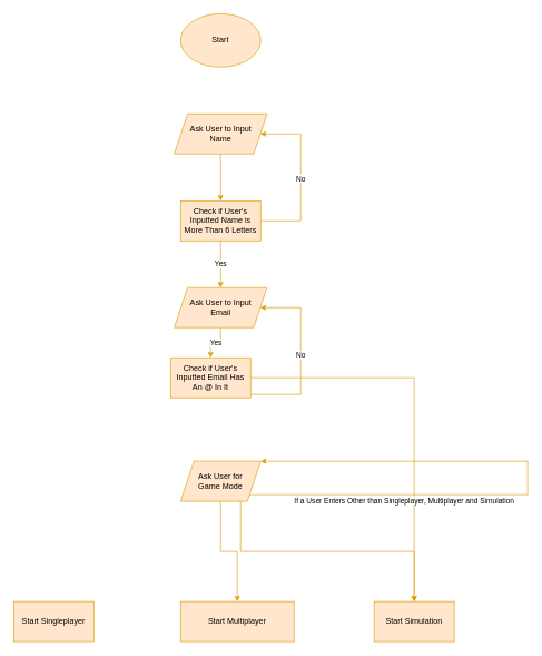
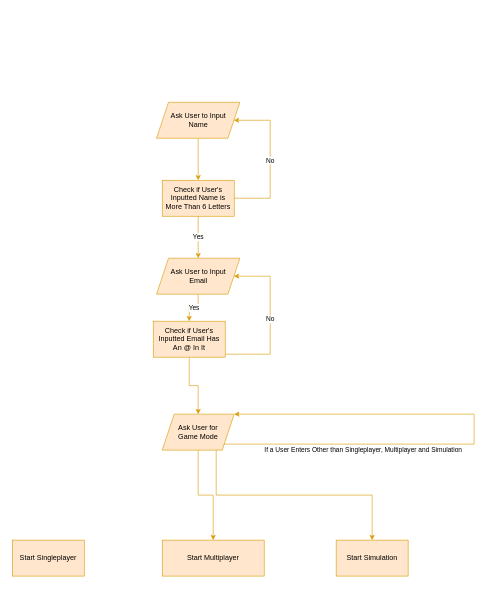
  <mxCell id="0" />
  <mxCell id="1" parent="0" />
- <mxCell id="2" value="&lt;div&gt;Start&lt;/div&gt;" style="ellipse;whiteSpace=wrap;html=1;fillColor=#ffe6cc;strokeColor=#d79b00;" parent="1" vertex="1"><mxGeometry x="270" y="20" width="120" height="80" as="geometry" /></mxCell>
  <mxCell id="3" style="edgeStyle=orthogonalEdgeStyle;rounded=0;orthogonalLoop=1;jettySize=auto;html=1;fontColor=#000000;fillColor=#ffe6cc;strokeColor=#d79b00;" parent="1" source="4" target="7" edge="1"><mxGeometry relative="1" as="geometry" /></mxCell>
  <mxCell id="4" value="&lt;div&gt;Ask User to Input&lt;/div&gt;&lt;div&gt;Name&lt;br&gt;&lt;/div&gt;" style="shape=parallelogram;perimeter=parallelogramPerimeter;whiteSpace=wrap;html=1;fixedSize=1;fillColor=#ffe6cc;strokeColor=#d79b00;" parent="1" vertex="1"><mxGeometry x="260.5" y="170" width="139" height="60" as="geometry" /></mxCell>
  <mxCell id="5" value="No" style="edgeStyle=orthogonalEdgeStyle;rounded=0;orthogonalLoop=1;jettySize=auto;html=1;fontColor=#000000;entryX=1;entryY=0.5;entryDx=0;entryDy=0;fillColor=#ffe6cc;strokeColor=#d79b00;" parent="1" source="7" target="4" edge="1"><mxGeometry x="-0.02" relative="1" as="geometry"><mxPoint x="590" y="80" as="targetPoint" /><Array as="points"><mxPoint x="450" y="330" /><mxPoint x="450" y="200" /></Array><mxPoint as="offset" /></mxGeometry></mxCell>
  <mxCell id="6" value="Yes" style="edgeStyle=orthogonalEdgeStyle;rounded=0;orthogonalLoop=1;jettySize=auto;html=1;fontColor=#000000;fillColor=#ffe6cc;strokeColor=#d79b00;" parent="1" source="7" target="9" edge="1"><mxGeometry relative="1" as="geometry" /></mxCell>
  <mxCell id="7" value="Check if User's Inputted Name is More Than 6 Letters " style="rounded=0;whiteSpace=wrap;html=1;fillColor=#ffe6cc;strokeColor=#d79b00;" parent="1" vertex="1"><mxGeometry x="270" y="300" width="120" height="60" as="geometry" /></mxCell>
  <mxCell id="8" value="Yes" style="edgeStyle=orthogonalEdgeStyle;rounded=0;orthogonalLoop=1;jettySize=auto;html=1;fontColor=#000000;fillColor=#ffe6cc;strokeColor=#d79b00;" parent="1" source="9" target="12" edge="1"><mxGeometry relative="1" as="geometry" /></mxCell>
  <mxCell id="9" value="&lt;div&gt;Ask User to Input&lt;/div&gt;&lt;div&gt;Email&lt;br&gt;&lt;/div&gt;" style="shape=parallelogram;perimeter=parallelogramPerimeter;whiteSpace=wrap;html=1;fixedSize=1;fillColor=#ffe6cc;strokeColor=#d79b00;" parent="1" vertex="1"><mxGeometry x="260.5" y="430" width="139" height="60" as="geometry" /></mxCell>
  <mxCell id="10" value="No" style="edgeStyle=orthogonalEdgeStyle;rounded=0;orthogonalLoop=1;jettySize=auto;html=1;fontColor=#000000;entryX=1;entryY=0.5;entryDx=0;entryDy=0;fillColor=#ffe6cc;strokeColor=#d79b00;" parent="1" source="12" target="9" edge="1"><mxGeometry relative="1" as="geometry"><mxPoint x="600" y="450" as="targetPoint" /><Array as="points"><mxPoint x="450" y="590" /><mxPoint x="450" y="460" /></Array></mxGeometry></mxCell>
- <mxCell id="11" style="edgeStyle=orthogonalEdgeStyle;rounded=0;orthogonalLoop=1;jettySize=auto;html=1;fontColor=#000000;fillColor=#ffe6cc;strokeColor=#d79b00;" parent="1" source="12" target="19" edge="1"><mxGeometry relative="1" as="geometry" /></mxCell>
+ <mxCell id="11" style="edgeStyle=orthogonalEdgeStyle;rounded=0;orthogonalLoop=1;jettySize=auto;html=1;fontColor=#000000;fillColor=#ffe6cc;strokeColor=#d79b00;" parent="1" source="12" target="16" edge="1"><mxGeometry relative="1" as="geometry" /></mxCell>
  <mxCell id="12" value="Check if User's Inputted Email Has An @ In It" style="rounded=0;whiteSpace=wrap;html=1;fillColor=#ffe6cc;strokeColor=#d79b00;" parent="1" vertex="1"><mxGeometry x="255" y="535" width="120" height="60" as="geometry" /></mxCell>
  <mxCell id="13" value="&lt;div&gt;If a User Enters Other than Singleplayer, Multiplayer and Simulation&lt;/div&gt;" style="edgeStyle=orthogonalEdgeStyle;rounded=0;orthogonalLoop=1;jettySize=auto;html=1;entryX=1;entryY=0;entryDx=0;entryDy=0;exitX=1;exitY=0.75;exitDx=0;exitDy=0;fillColor=#ffe6cc;strokeColor=#d79b00;" edge="1" parent="1" source="16" target="16"><mxGeometry x="-0.403" y="-10" relative="1" as="geometry"><mxPoint x="350" y="910" as="targetPoint" /><Array as="points"><mxPoint x="360" y="732" /><mxPoint x="360" y="740" /><mxPoint x="790" y="740" /><mxPoint x="790" y="690" /></Array><mxPoint as="offset" /></mxGeometry></mxCell>
  <mxCell id="14" style="edgeStyle=orthogonalEdgeStyle;rounded=0;orthogonalLoop=1;jettySize=auto;html=1;fillColor=#ffe6cc;strokeColor=#d79b00;" edge="1" parent="1" source="16" target="18"><mxGeometry relative="1" as="geometry" /></mxCell>
  <mxCell id="15" style="edgeStyle=orthogonalEdgeStyle;rounded=0;orthogonalLoop=1;jettySize=auto;html=1;exitX=0.75;exitY=1;exitDx=0;exitDy=0;fillColor=#ffe6cc;strokeColor=#d79b00;" edge="1" parent="1" source="16" target="19"><mxGeometry relative="1" as="geometry" /></mxCell>
  <mxCell id="16" value="&lt;div&gt;Ask User for &lt;br&gt;&lt;/div&gt;&lt;div&gt;Game Mode&lt;/div&gt;" style="shape=parallelogram;perimeter=parallelogramPerimeter;whiteSpace=wrap;html=1;fixedSize=1;fillColor=#ffe6cc;strokeColor=#d79b00;" parent="1" vertex="1"><mxGeometry x="270" y="690" width="120" height="60" as="geometry" /></mxCell>
  <mxCell id="17" value="Start Singleplayer" style="rounded=0;whiteSpace=wrap;html=1;fillColor=#ffe6cc;strokeColor=#d79b00;" vertex="1" parent="1"><mxGeometry x="20" y="900" width="120" height="60" as="geometry" /></mxCell>
  <mxCell id="18" value="Start Multiplayer" style="rounded=0;whiteSpace=wrap;html=1;fillColor=#ffe6cc;strokeColor=#d79b00;" vertex="1" parent="1"><mxGeometry x="270" y="900" width="170" height="60" as="geometry" /></mxCell>
  <mxCell id="19" value="Start Simulation" style="rounded=0;whiteSpace=wrap;html=1;fillColor=#ffe6cc;strokeColor=#d79b00;" vertex="1" parent="1"><mxGeometry x="560" y="900" width="120" height="60" as="geometry" /></mxCell>
